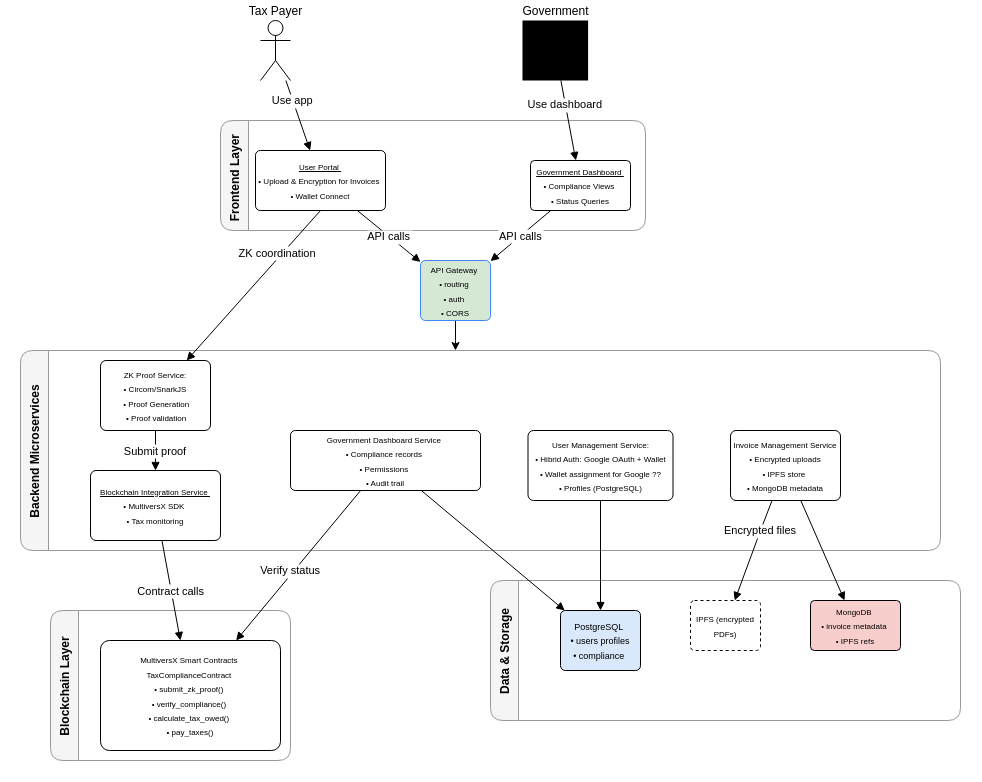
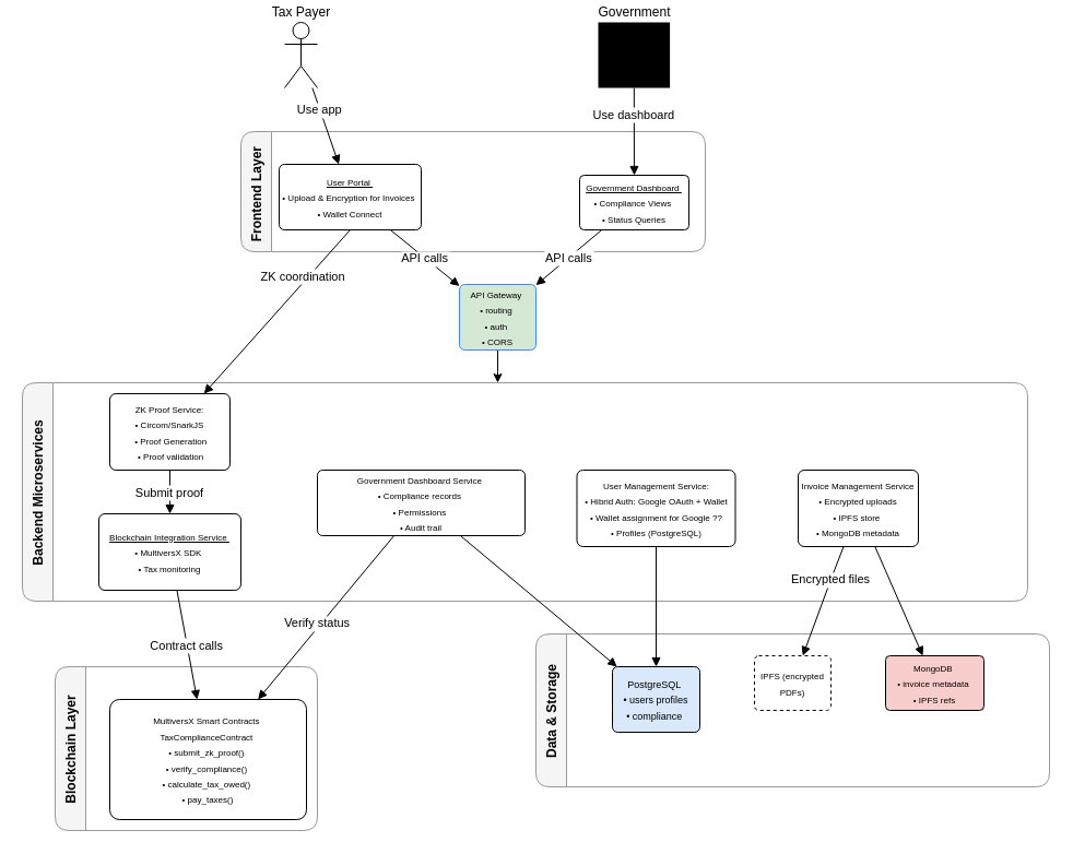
  <mxCell id="0" />
  <mxCell id="1" parent="0" />
  <mxCell id="2" value="Frontend Layer " style="swimlane;horizontal=0;rounded=1;startSize=28;fillColor=#F5F5F5;strokeColor=#999999;" parent="1" vertex="1"><mxGeometry x="220" y="120" width="425" height="110" as="geometry" /></mxCell>
  <mxCell id="3" value="&lt;font style=&quot;font-size: 8px;&quot;&gt;&lt;u&gt;User Portal&amp;nbsp;&lt;/u&gt;&lt;/font&gt;&lt;div&gt;&lt;font style=&quot;font-size: 8px;&quot;&gt;• Upload &amp;amp; Encryption for Invoices&lt;/font&gt;&lt;span style=&quot;font-size: 8px; background-color: transparent; color: light-dark(rgb(0, 0, 0), rgb(255, 255, 255));&quot;&gt;&amp;nbsp;&lt;/span&gt;&lt;/div&gt;&lt;div&gt;&lt;font style=&quot;font-size: 8px;&quot;&gt;• Wallet Connect&lt;/font&gt;&lt;/div&gt;" style="rounded=1;whiteSpace=wrap;html=1;fillColor=#FFFFFF;strokeColor=#000000;arcSize=8;" parent="2" vertex="1"><mxGeometry x="35" y="30" width="130" height="60" as="geometry" /></mxCell>
  <mxCell id="4" value="&lt;font style=&quot;font-size: 8px;&quot;&gt;&lt;u&gt;Government Dashboard&amp;nbsp;&lt;/u&gt;&lt;/font&gt;&lt;div&gt;&lt;font style=&quot;font-size: 8px;&quot;&gt;• Compliance Views&amp;nbsp;&lt;/font&gt;&lt;/div&gt;&lt;div&gt;&lt;font style=&quot;font-size: 8px;&quot;&gt;• Status Queries&lt;/font&gt;&lt;/div&gt;" style="rounded=1;whiteSpace=wrap;html=1;fillColor=#FFFFFF;strokeColor=#000000;arcSize=8;" parent="2" vertex="1"><mxGeometry x="310" y="40" width="100" height="50" as="geometry" /></mxCell>
  <mxCell id="5" style="edgeStyle=orthogonalEdgeStyle;rounded=0;orthogonalLoop=1;jettySize=auto;html=1;" edge="1" parent="1" source="6"><mxGeometry relative="1" as="geometry"><mxPoint x="455" y="350" as="targetPoint" /></mxGeometry></mxCell>
  <mxCell id="6" value="&lt;font style=&quot;font-size: 8px;&quot;&gt;API Gateway&amp;nbsp;&lt;/font&gt;&lt;div&gt;&lt;font style=&quot;font-size: 8px;&quot;&gt;• routing&amp;nbsp;&lt;/font&gt;&lt;/div&gt;&lt;div&gt;&lt;font style=&quot;font-size: 8px;&quot;&gt;• auth&amp;nbsp;&lt;/font&gt;&lt;/div&gt;&lt;div&gt;&lt;font style=&quot;font-size: 8px;&quot;&gt;• CORS&lt;/font&gt;&lt;/div&gt;" style="rounded=1;whiteSpace=wrap;html=1;fillColor=#d5e8d4;strokeColor=#4285F4;arcSize=8;" parent="1" vertex="1"><mxGeometry x="420" y="260" width="70" height="60" as="geometry" /></mxCell>
  <mxCell id="7" value="Backend Microservices" style="swimlane;horizontal=0;rounded=1;startSize=28;fillColor=#F5F5F5;strokeColor=#999999;" parent="1" vertex="1"><mxGeometry x="20" y="350" width="920" height="200" as="geometry"><mxRectangle x="140" y="300" width="40" height="200" as="alternateBounds" /></mxGeometry></mxCell>
  <mxCell id="8" value="&lt;font style=&quot;font-size: 8px;&quot;&gt;Invoice Management Service&lt;/font&gt;&lt;div&gt;&lt;font style=&quot;font-size: 8px;&quot;&gt;&amp;nbsp;• Encrypted uploads&amp;nbsp;&lt;/font&gt;&lt;/div&gt;&lt;div&gt;&lt;font style=&quot;font-size: 8px;&quot;&gt;• IPFS store&amp;nbsp;&lt;/font&gt;&lt;/div&gt;&lt;div&gt;&lt;font style=&quot;font-size: 8px;&quot;&gt;• MongoDB metadata&lt;/font&gt;&lt;/div&gt;" style="rounded=1;whiteSpace=wrap;html=1;fillColor=#FFFFFF;strokeColor=#000000;arcSize=8;" parent="7" vertex="1"><mxGeometry x="710" y="80" width="110" height="70" as="geometry" /></mxCell>
  <mxCell id="9" value="&lt;font style=&quot;font-size: 8px;&quot;&gt;ZK Proof Service:&lt;/font&gt;&lt;div&gt;&lt;font style=&quot;font-size: 8px;&quot;&gt;• Circom/SnarkJS&lt;/font&gt;&lt;/div&gt;&lt;div&gt;&lt;font style=&quot;font-size: 8px;&quot;&gt;&amp;nbsp;• Proof Generation&lt;/font&gt;&lt;/div&gt;&lt;div&gt;&lt;font style=&quot;font-size: 8px;&quot;&gt;&amp;nbsp;• Proof validation&lt;/font&gt;&lt;/div&gt;" style="rounded=1;whiteSpace=wrap;html=1;fillColor=#FFFFFF;strokeColor=#000000;arcSize=8;" parent="7" vertex="1"><mxGeometry x="80" y="10" width="110" height="70" as="geometry" /></mxCell>
  <mxCell id="10" value="&lt;font style=&quot;font-size: 8px;&quot;&gt;&lt;u&gt;Blockchain Integration Service&amp;nbsp;&lt;/u&gt;&lt;/font&gt;&lt;div&gt;&lt;font style=&quot;font-size: 8px;&quot;&gt;• MultiversX SDK&amp;nbsp;&lt;/font&gt;&lt;/div&gt;&lt;div&gt;&lt;font style=&quot;font-size: 8px;&quot;&gt;• Tax monitoring&lt;/font&gt;&lt;/div&gt;" style="rounded=1;whiteSpace=wrap;html=1;fillColor=#FFFFFF;strokeColor=#000000;arcSize=8;" parent="7" vertex="1"><mxGeometry x="70" y="120" width="130" height="70" as="geometry" /></mxCell>
  <mxCell id="11" value="&lt;font style=&quot;font-size: 8px;&quot;&gt;Government Dashboard Service&amp;nbsp;&lt;/font&gt;&lt;div&gt;&lt;font style=&quot;font-size: 8px;&quot;&gt;• Compliance records&amp;nbsp;&lt;/font&gt;&lt;/div&gt;&lt;div&gt;&lt;font style=&quot;font-size: 8px;&quot;&gt;• Permissions&amp;nbsp;&lt;/font&gt;&lt;/div&gt;&lt;div&gt;&lt;font style=&quot;font-size: 8px;&quot;&gt;• Audit trail&lt;/font&gt;&lt;/div&gt;" style="rounded=1;whiteSpace=wrap;html=1;fillColor=#FFFFFF;strokeColor=#000000;arcSize=8;" parent="7" vertex="1"><mxGeometry x="270" y="80" width="190" height="60" as="geometry" /></mxCell>
  <mxCell id="12" value="&lt;font style=&quot;font-size: 8px;&quot;&gt;User Management Service:&lt;/font&gt;&lt;div&gt;&lt;font style=&quot;font-size: 8px;&quot;&gt;&amp;nbsp;• Hibrid Auth: Google OAuth + Wallet&amp;nbsp;&lt;/font&gt;&lt;/div&gt;&lt;div&gt;&lt;font style=&quot;font-size: 8px;&quot;&gt;• Wallet assignment for Google ??&lt;/font&gt;&lt;/div&gt;&lt;div&gt;&lt;font style=&quot;font-size: 8px;&quot;&gt;• Profiles (PostgreSQL)&lt;/font&gt;&lt;/div&gt;" style="rounded=1;whiteSpace=wrap;html=1;fillColor=#FFFFFF;strokeColor=#000000;arcSize=8;" parent="7" vertex="1"><mxGeometry x="507.5" y="80" width="145" height="70" as="geometry" /></mxCell>
  <mxCell id="13" value="Data &amp; Storage" style="swimlane;horizontal=0;rounded=1;startSize=28;fillColor=#F5F5F5;strokeColor=#999999;" parent="1" vertex="1"><mxGeometry x="490" y="580" width="470" height="140" as="geometry"><mxRectangle x="140" y="520" width="40" height="110" as="alternateBounds" /></mxGeometry></mxCell>
  <mxCell id="14" value="&lt;font style=&quot;font-size: 9px;&quot;&gt;PostgreSQL&amp;nbsp;&lt;/font&gt;&lt;div&gt;&lt;font style=&quot;font-size: 9px;&quot;&gt;• users profiles&lt;/font&gt;&lt;/div&gt;&lt;div&gt;&lt;font style=&quot;font-size: 9px;&quot;&gt;• compliance&amp;nbsp;&lt;/font&gt;&lt;/div&gt;" style="rounded=1;whiteSpace=wrap;html=1;fillColor=#dae8fc;strokeColor=#000000;arcSize=8;" parent="13" vertex="1"><mxGeometry x="70" y="30" width="80" height="60" as="geometry" /></mxCell>
  <mxCell id="15" value="&lt;font style=&quot;font-size: 8px;&quot;&gt;MongoDB&amp;nbsp;&lt;/font&gt;&lt;div&gt;&lt;font style=&quot;font-size: 8px;&quot;&gt;• invoice metadata&amp;nbsp;&lt;/font&gt;&lt;/div&gt;&lt;div&gt;&lt;font style=&quot;font-size: 8px;&quot;&gt;• IPFS refs&lt;/font&gt;&lt;/div&gt;" style="rounded=1;whiteSpace=wrap;html=1;fillColor=#f8cecc;strokeColor=#000000;arcSize=8;" parent="13" vertex="1"><mxGeometry x="320" y="20" width="90" height="50" as="geometry" /></mxCell>
  <mxCell id="16" value="&lt;font style=&quot;font-size: 8px;&quot;&gt;IPFS (encrypted PDFs)&lt;/font&gt;" style="rounded=1;whiteSpace=wrap;html=1;fillColor=#FFFFFF;strokeColor=#000000;arcSize=8;dashed=1;" parent="13" vertex="1"><mxGeometry x="200" y="20" width="70" height="50" as="geometry" /></mxCell>
  <mxCell id="17" value="Blockchain Layer" style="swimlane;horizontal=0;rounded=1;startSize=28;fillColor=#F5F5F5;strokeColor=#999999;" parent="1" vertex="1"><mxGeometry x="50" y="610" width="240" height="150" as="geometry"><mxRectangle x="600" y="520" width="40" height="120" as="alternateBounds" /></mxGeometry></mxCell>
  <mxCell id="18" value="&lt;font style=&quot;font-size: 8px;&quot;&gt;MultiversX Smart Contracts&amp;nbsp;&lt;/font&gt;&lt;div&gt;&lt;font style=&quot;font-size: 8px;&quot;&gt;TaxComplianceContract&amp;nbsp;&lt;/font&gt;&lt;/div&gt;&lt;div&gt;&lt;font style=&quot;font-size: 8px;&quot;&gt;• submit_zk_proof()&amp;nbsp;&lt;/font&gt;&lt;/div&gt;&lt;div&gt;&lt;font style=&quot;font-size: 8px;&quot;&gt;• verify_compliance()&amp;nbsp;&lt;/font&gt;&lt;/div&gt;&lt;div&gt;&lt;font style=&quot;font-size: 8px;&quot;&gt;• calculate_tax_owed()&amp;nbsp;&lt;/font&gt;&lt;/div&gt;&lt;div&gt;&lt;font style=&quot;font-size: 8px;&quot;&gt;• pay_taxes()&lt;/font&gt;&lt;/div&gt;" style="rounded=1;whiteSpace=wrap;html=1;fillColor=#FFFFFF;strokeColor=#000000;arcSize=8;" parent="17" vertex="1"><mxGeometry x="50" y="30" width="180" height="110" as="geometry" /></mxCell>
  <mxCell id="19" value="Use app" style="endArrow=block;rounded=1;" parent="1" source="31" target="3" edge="1"><mxGeometry x="-0.429" relative="1" as="geometry"><mxPoint x="320" y="120" as="sourcePoint" /><mxPoint as="offset" /></mxGeometry></mxCell>
  <mxCell id="20" value="Use dashboard" style="endArrow=block;rounded=1;" parent="1" source="32" target="4" edge="1"><mxGeometry x="-0.4" relative="1" as="geometry"><mxPoint x="556.25" y="110" as="sourcePoint" /><mxPoint as="offset" /></mxGeometry></mxCell>
  <mxCell id="21" value="API calls" style="endArrow=block;rounded=1;" parent="1" source="3" target="6" edge="1"><mxGeometry relative="1" as="geometry" /></mxCell>
  <mxCell id="22" value="API calls" style="endArrow=block;rounded=1;" parent="1" source="4" target="6" edge="1"><mxGeometry relative="1" as="geometry" /></mxCell>
  <mxCell id="23" value="" style="endArrow=block;rounded=1;" parent="1" source="12" target="14" edge="1"><mxGeometry relative="1" as="geometry" /></mxCell>
  <mxCell id="24" value="" style="endArrow=block;rounded=1;" parent="1" source="11" target="14" edge="1"><mxGeometry relative="1" as="geometry" /></mxCell>
  <mxCell id="25" value="" style="endArrow=block;rounded=1;" parent="1" source="8" target="15" edge="1"><mxGeometry relative="1" as="geometry" /></mxCell>
  <mxCell id="26" value="Encrypted files" style="endArrow=block;rounded=1;" parent="1" source="8" target="16" edge="1"><mxGeometry x="-0.398" relative="1" as="geometry"><Array as="points"><mxPoint x="760" y="530" /></Array><mxPoint as="offset" /></mxGeometry></mxCell>
  <mxCell id="27" value="ZK coordination" style="endArrow=block;rounded=1;exitX=0.5;exitY=1;exitDx=0;exitDy=0;" parent="1" source="3" target="9" edge="1"><mxGeometry x="-0.405" y="-4" relative="1" as="geometry"><mxPoint as="offset" /></mxGeometry></mxCell>
  <mxCell id="28" value="Submit proof" style="endArrow=block;rounded=1;" parent="1" source="9" target="10" edge="1"><mxGeometry relative="1" as="geometry"><mxPoint as="offset" /></mxGeometry></mxCell>
  <mxCell id="29" value="Contract calls" style="endArrow=block;rounded=1;" parent="1" source="10" target="18" edge="1"><mxGeometry relative="1" as="geometry" /></mxCell>
  <mxCell id="30" value="Verify status" style="endArrow=block;rounded=1;" parent="1" source="11" target="18" edge="1"><mxGeometry x="0.091" y="-3" relative="1" as="geometry"><mxPoint as="offset" /></mxGeometry></mxCell>
  <mxCell id="31" value="Tax Payer" style="shape=umlActor;verticalLabelPosition=top;verticalAlign=bottom;html=1;outlineConnect=0;labelPosition=center;align=center;" vertex="1" parent="1"><mxGeometry x="260" y="20" width="30" height="60" as="geometry" /></mxCell>
- <mxCell id="32" value="Government" style="sketch=0;verticalLabelPosition=top;sketch=0;aspect=fixed;html=1;verticalAlign=bottom;strokeColor=none;fillColor=#000000;align=center;outlineConnect=0;pointerEvents=1;shape=mxgraph.citrix2.finance_government;labelPosition=center;" vertex="1" parent="1"><mxGeometry x="522" y="20" width="65.6" height="60" as="geometry" /></mxCell>
+ <mxCell id="32" value="Government" style="sketch=0;verticalLabelPosition=top;sketch=0;aspect=fixed;html=1;verticalAlign=bottom;strokeColor=none;fillColor=#000000;align=center;outlineConnect=0;pointerEvents=1;shape=mxgraph.citrix2.finance_government;labelPosition=center;" vertex="1" parent="1"><mxGeometry x="547" y="20" width="65.6" height="60" as="geometry" /></mxCell>
